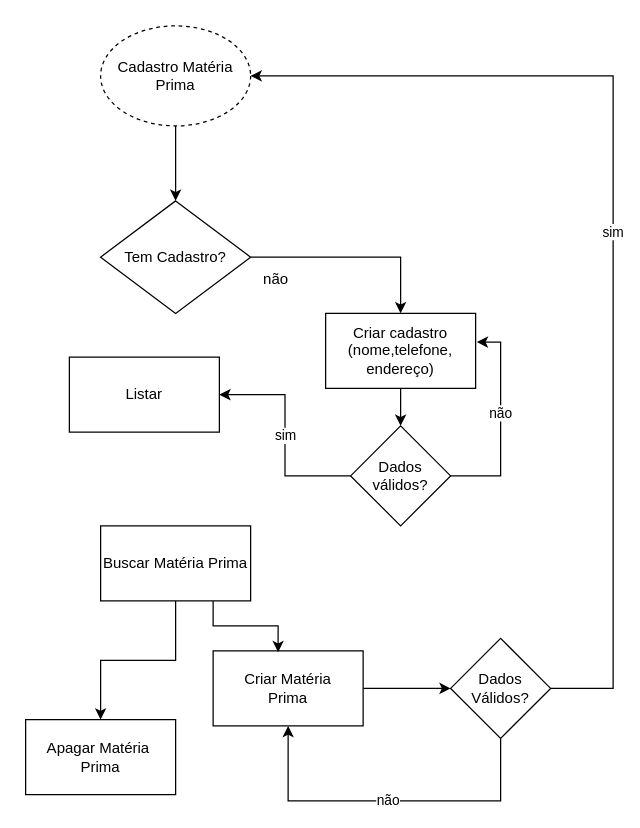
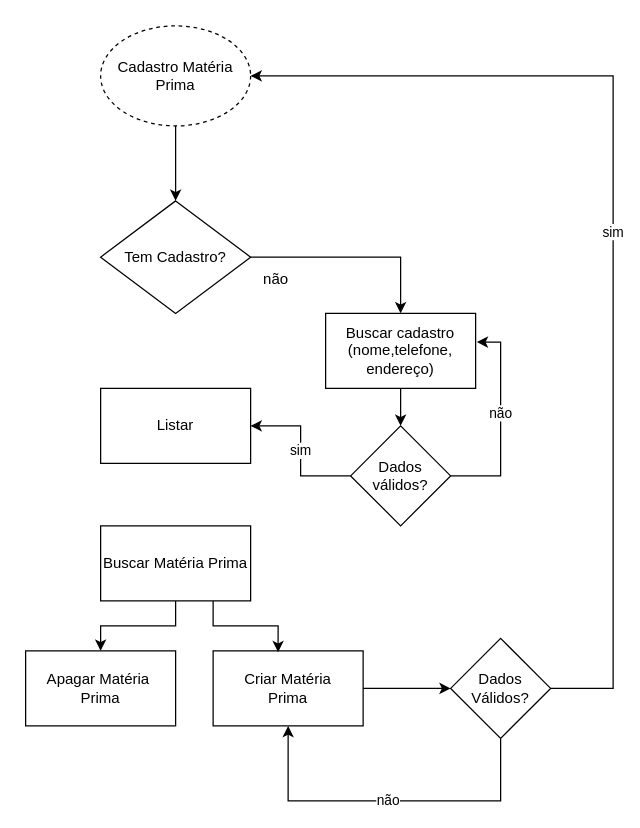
  <mxCell id="0" />
  <mxCell id="1" parent="0" />
  <mxCell id="2" style="edgeStyle=orthogonalEdgeStyle;rounded=0;orthogonalLoop=1;jettySize=auto;html=1;entryX=0.5;entryY=0;entryDx=0;entryDy=0;" edge="1" parent="1" source="3" target="5"><mxGeometry relative="1" as="geometry" /></mxCell>
  <mxCell id="3" value="Cadastro Matéria&lt;div&gt;Prima&lt;/div&gt;" style="ellipse;whiteSpace=wrap;html=1;dashed=1;" vertex="1" parent="1"><mxGeometry x="80" y="20" width="120" height="80" as="geometry" /></mxCell>
  <mxCell id="4" style="edgeStyle=orthogonalEdgeStyle;rounded=0;orthogonalLoop=1;jettySize=auto;html=1;exitX=1;exitY=0.5;exitDx=0;exitDy=0;entryX=0.5;entryY=0;entryDx=0;entryDy=0;" edge="1" parent="1" source="5" target="8"><mxGeometry relative="1" as="geometry" /></mxCell>
  <mxCell id="5" value="Tem Cadastro?" style="rhombus;whiteSpace=wrap;html=1;" vertex="1" parent="1"><mxGeometry x="80" y="160" width="120" height="90" as="geometry" /></mxCell>
- <mxCell id="6" value="Listar" style="rounded=0;whiteSpace=wrap;html=1;" vertex="1" parent="1"><mxGeometry x="55" y="285" width="120" height="60" as="geometry" /></mxCell>
+ <mxCell id="6" value="Listar" style="rounded=0;whiteSpace=wrap;html=1;" vertex="1" parent="1"><mxGeometry x="80" y="310" width="120" height="60" as="geometry" /></mxCell>
  <mxCell id="7" style="edgeStyle=orthogonalEdgeStyle;rounded=0;orthogonalLoop=1;jettySize=auto;html=1;entryX=0.5;entryY=0;entryDx=0;entryDy=0;" edge="1" parent="1" source="8" target="13"><mxGeometry relative="1" as="geometry" /></mxCell>
- <mxCell id="8" value="Criar cadastro (nome,telefone,&lt;div&gt;endereço)&lt;/div&gt;" style="rounded=0;whiteSpace=wrap;html=1;" vertex="1" parent="1"><mxGeometry x="260" y="250" width="120" height="60" as="geometry" /></mxCell>
+ <mxCell id="8" value="Buscar cadastro (nome,telefone,&lt;div&gt;endereço)&lt;/div&gt;" style="rounded=0;whiteSpace=wrap;html=1;" vertex="1" parent="1"><mxGeometry x="260" y="250" width="120" height="60" as="geometry" /></mxCell>
  <mxCell id="9" style="edgeStyle=orthogonalEdgeStyle;rounded=0;orthogonalLoop=1;jettySize=auto;html=1;entryX=0.5;entryY=0;entryDx=0;entryDy=0;" edge="1" parent="1" source="10" target="15"><mxGeometry relative="1" as="geometry" /></mxCell>
  <mxCell id="10" value="Buscar Matéria Prima" style="rounded=0;whiteSpace=wrap;html=1;" vertex="1" parent="1"><mxGeometry x="80" y="420" width="120" height="60" as="geometry" /></mxCell>
  <mxCell id="11" value="não" style="text;html=1;align=center;verticalAlign=middle;resizable=0;points=[];autosize=1;strokeColor=none;fillColor=none;" vertex="1" parent="1"><mxGeometry x="200" y="208" width="40" height="30" as="geometry" /></mxCell>
  <mxCell id="12" value="sim" style="edgeStyle=orthogonalEdgeStyle;rounded=0;orthogonalLoop=1;jettySize=auto;html=1;entryX=1;entryY=0.5;entryDx=0;entryDy=0;" edge="1" parent="1" source="13" target="6"><mxGeometry relative="1" as="geometry" /></mxCell>
  <mxCell id="13" value="Dados&lt;div&gt;válidos?&lt;/div&gt;" style="rhombus;whiteSpace=wrap;html=1;" vertex="1" parent="1"><mxGeometry x="280" y="340" width="80" height="80" as="geometry" /></mxCell>
  <mxCell id="14" value="não" style="edgeStyle=orthogonalEdgeStyle;rounded=0;orthogonalLoop=1;jettySize=auto;html=1;entryX=1.008;entryY=0.383;entryDx=0;entryDy=0;entryPerimeter=0;" edge="1" parent="1" source="13" target="8"><mxGeometry x="0.084" relative="1" as="geometry"><Array as="points"><mxPoint x="400" y="380" /><mxPoint x="400" y="273" /></Array><mxPoint as="offset" /></mxGeometry></mxCell>
- <mxCell id="15" value="Apagar Matéria&amp;nbsp;&lt;div&gt;Prima&lt;/div&gt;" style="rounded=0;whiteSpace=wrap;html=1;" vertex="1" parent="1"><mxGeometry x="20" y="575" width="120" height="60" as="geometry" /></mxCell>
+ <mxCell id="15" value="Apagar Matéria&amp;nbsp;&lt;div&gt;Prima&lt;/div&gt;" style="rounded=0;whiteSpace=wrap;html=1;" vertex="1" parent="1"><mxGeometry x="20" y="520" width="120" height="60" as="geometry" /></mxCell>
  <mxCell id="16" style="edgeStyle=orthogonalEdgeStyle;rounded=0;orthogonalLoop=1;jettySize=auto;html=1;entryX=0;entryY=0.5;entryDx=0;entryDy=0;" edge="1" parent="1" source="17" target="21"><mxGeometry relative="1" as="geometry"><mxPoint x="360" y="550" as="targetPoint" /></mxGeometry></mxCell>
  <mxCell id="17" value="Criar Matéria&lt;div&gt;Prima&lt;/div&gt;" style="rounded=0;whiteSpace=wrap;html=1;" vertex="1" parent="1"><mxGeometry x="170" y="520" width="120" height="60" as="geometry" /></mxCell>
  <mxCell id="18" style="edgeStyle=orthogonalEdgeStyle;rounded=0;orthogonalLoop=1;jettySize=auto;html=1;exitX=0.75;exitY=1;exitDx=0;exitDy=0;entryX=0.433;entryY=0.017;entryDx=0;entryDy=0;entryPerimeter=0;" edge="1" parent="1" source="10" target="17"><mxGeometry relative="1" as="geometry" /></mxCell>
  <mxCell id="19" value="sim" style="edgeStyle=orthogonalEdgeStyle;rounded=0;orthogonalLoop=1;jettySize=auto;html=1;entryX=1;entryY=0.5;entryDx=0;entryDy=0;" edge="1" parent="1" source="21" target="3"><mxGeometry relative="1" as="geometry"><Array as="points"><mxPoint x="490" y="550" /><mxPoint x="490" y="60" /></Array></mxGeometry></mxCell>
  <mxCell id="20" value="não" style="edgeStyle=orthogonalEdgeStyle;rounded=0;orthogonalLoop=1;jettySize=auto;html=1;entryX=0.5;entryY=1;entryDx=0;entryDy=0;" edge="1" parent="1" source="21" target="17"><mxGeometry relative="1" as="geometry"><Array as="points"><mxPoint x="400" y="640" /><mxPoint x="230" y="640" /></Array></mxGeometry></mxCell>
  <mxCell id="21" value="Dados Válidos?" style="rhombus;whiteSpace=wrap;html=1;" vertex="1" parent="1"><mxGeometry x="360" y="510" width="80" height="80" as="geometry" /></mxCell>
